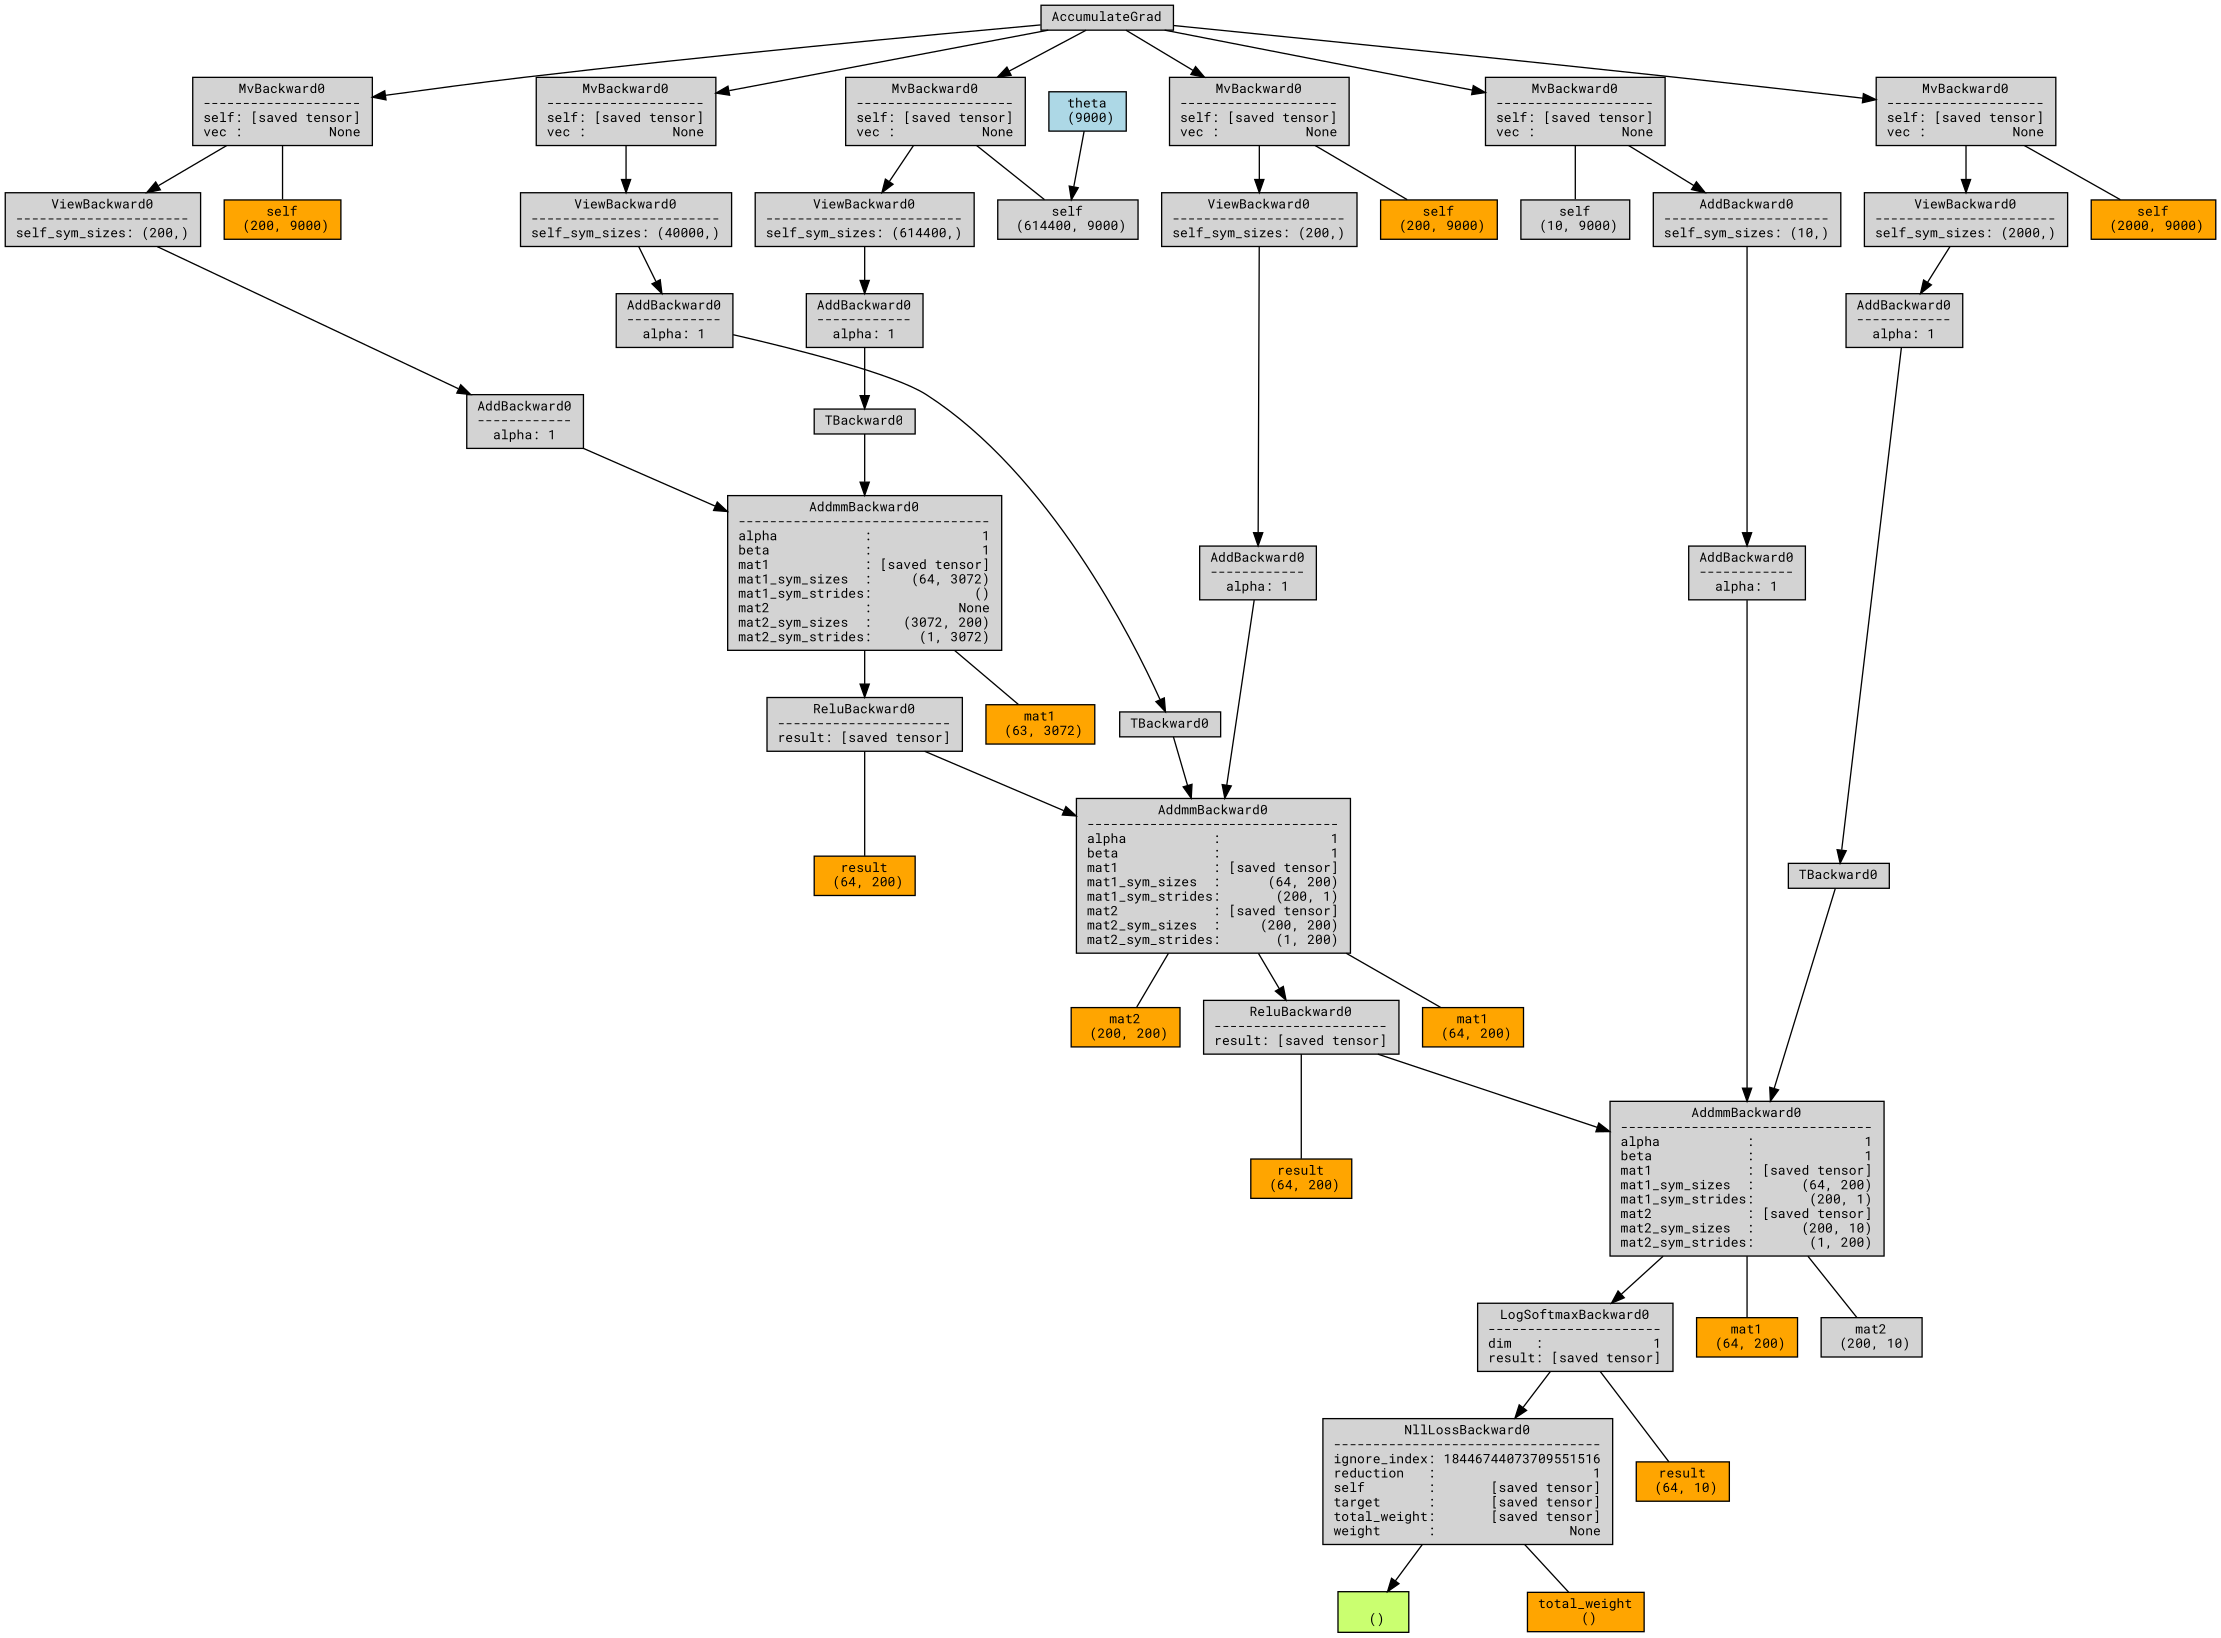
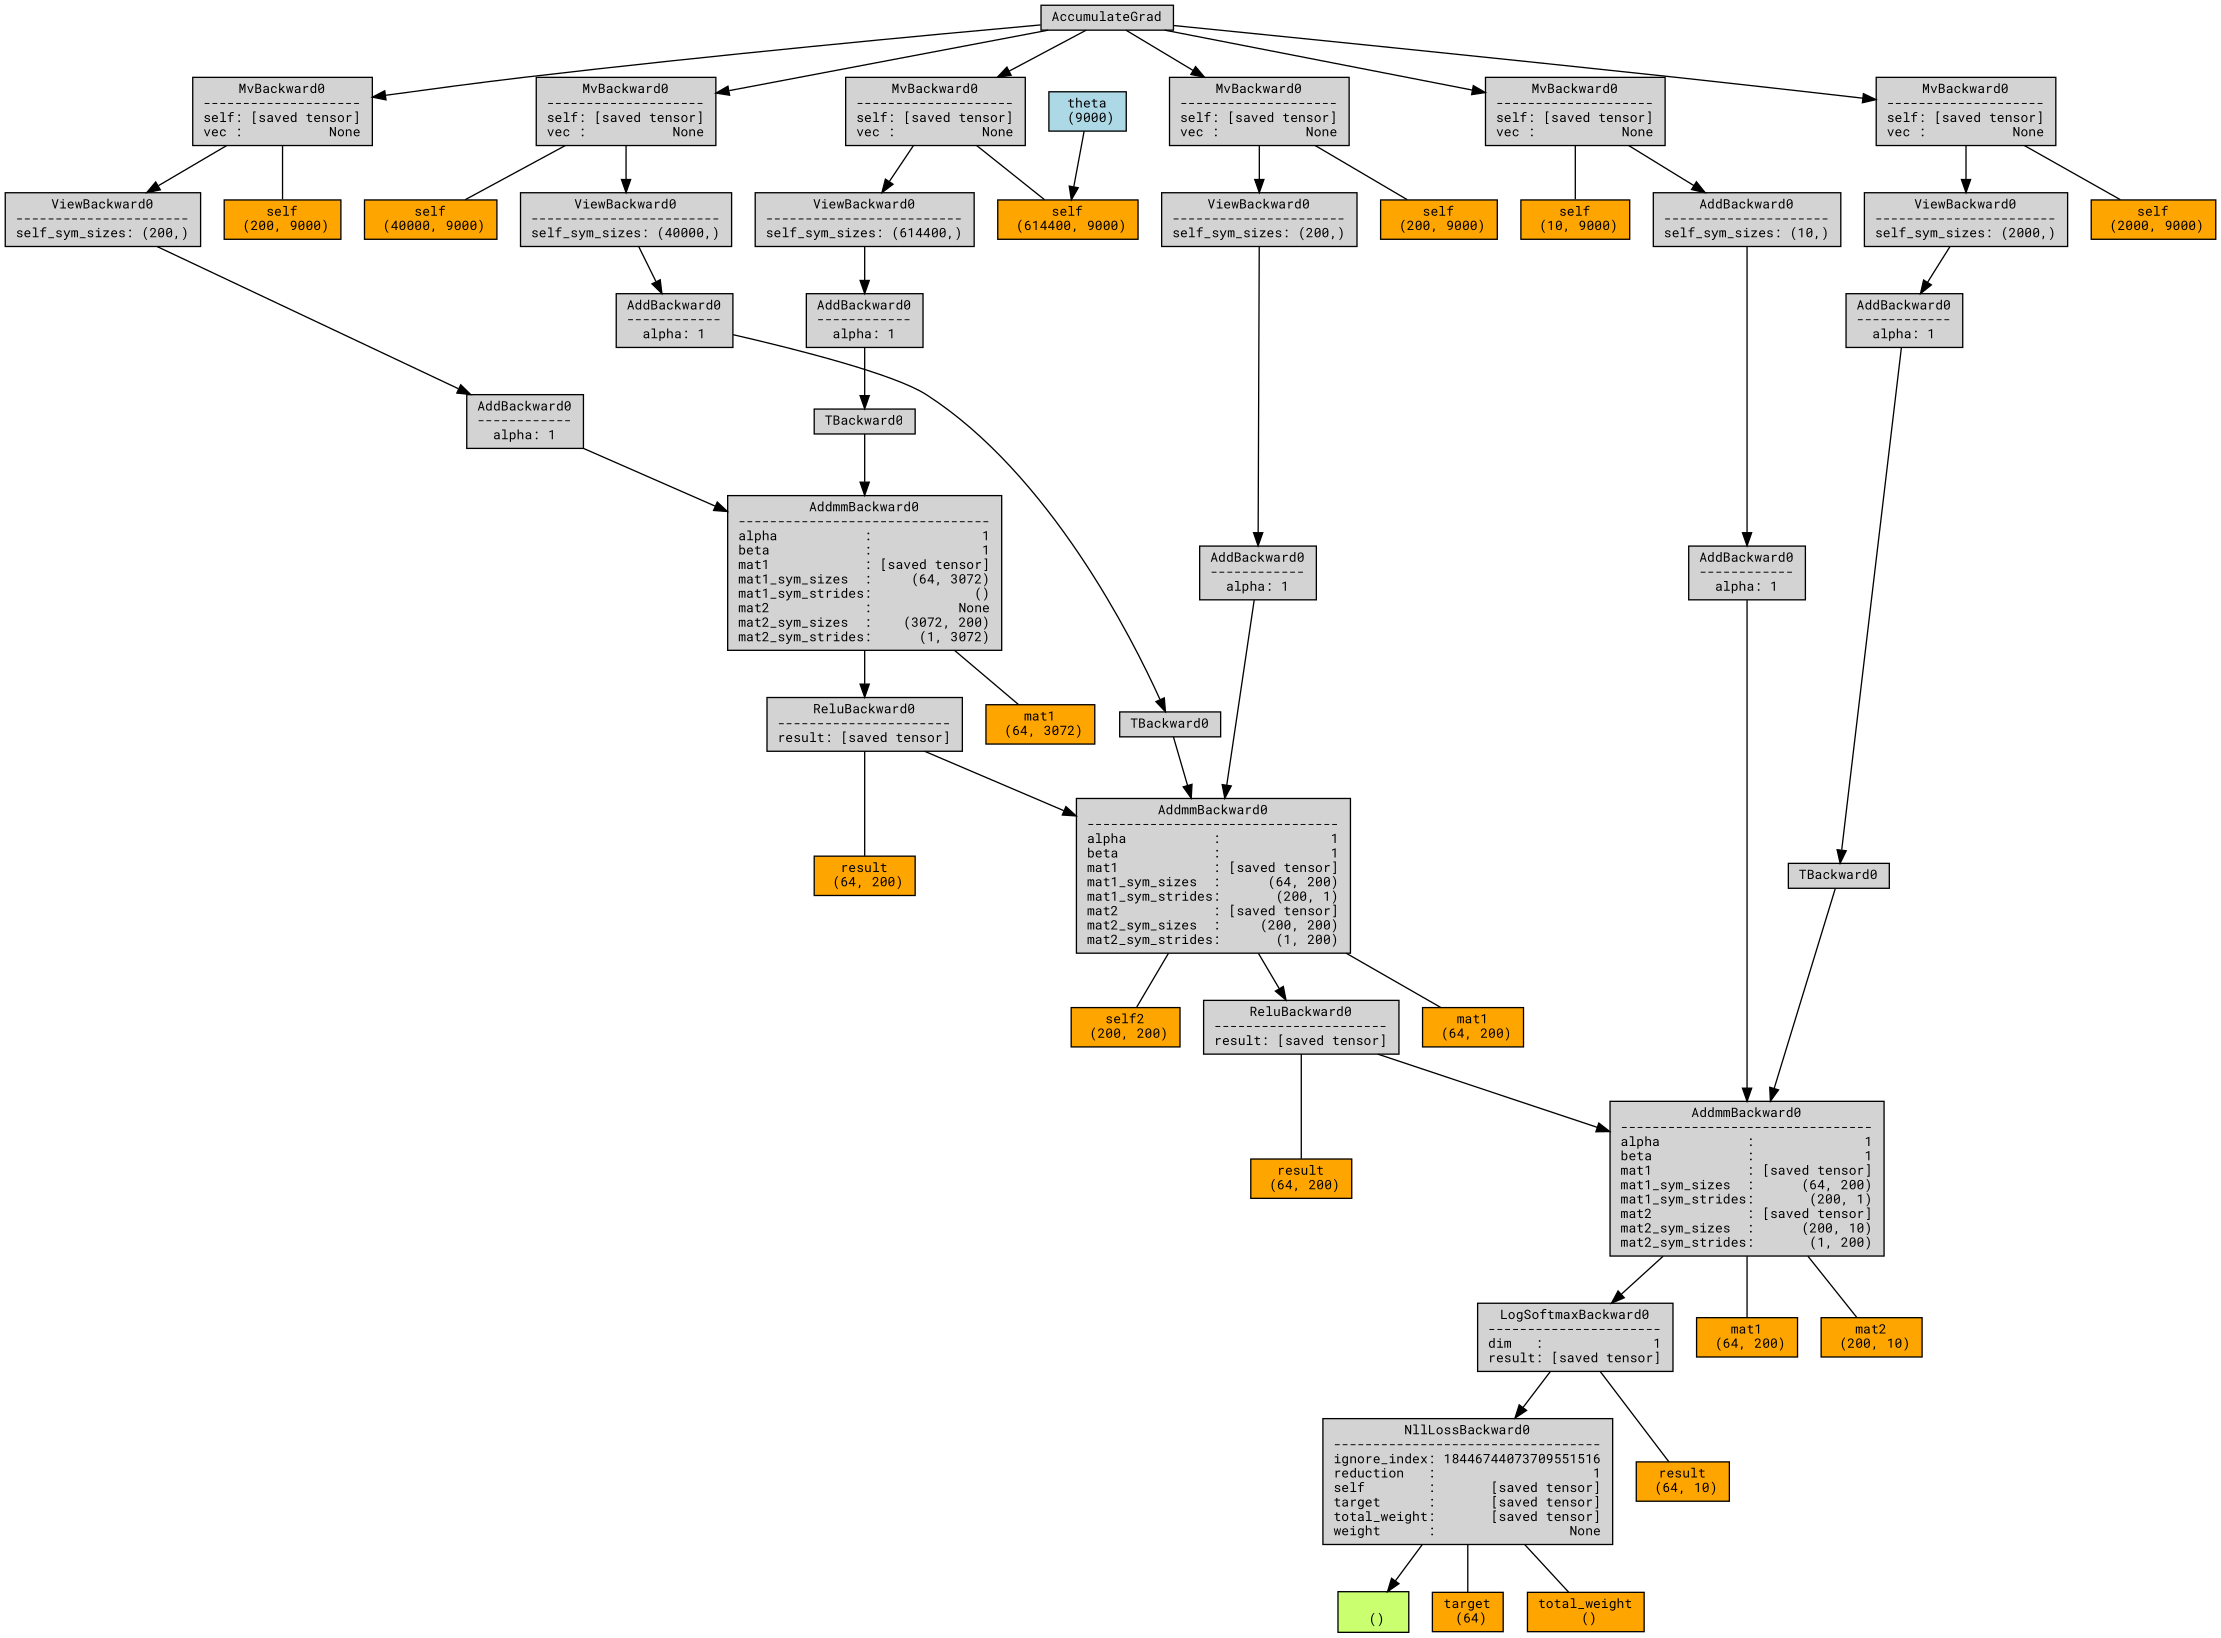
  digraph {
    fontname="Roboto Mono"
    node [align=left fontname="Roboto Mono" fontsize=10 ranksep=0.1 shape=box style=filled]
    edge [fontname="Roboto Mono"]
    n1 [fillcolor=darkolivegreen1 height=0.2 label="\n ()"]
    n2 [height=0.2 label="NllLossBackward0\n----------------------------------\nignore_index: 18446744073709551516\nreduction   :                    1\nself        :       [saved tensor]\ntarget      :       [saved tensor]\ntotal_weight:       [saved tensor]\nweight      :                 None"]
+   n3 [fillcolor=orange height=0.2 label="target\n (64)"]
    n4 [fillcolor=orange height=0.2 label="total_weight\n ()"]
    n5 [height=0.2 label="LogSoftmaxBackward0\n----------------------\ndim   :              1\nresult: [saved tensor]"]
    n6 [fillcolor=orange height=0.2 label="result\n (64, 10)"]
    n7 [height=0.2 label="AddmmBackward0\n--------------------------------\nalpha           :              1\nbeta            :              1\nmat1            : [saved tensor]\nmat1_sym_sizes  :      (64, 200)\nmat1_sym_strides:       (200, 1)\nmat2            : [saved tensor]\nmat2_sym_sizes  :      (200, 10)\nmat2_sym_strides:       (1, 200)"]
    n8 [fillcolor=orange height=0.2 label="mat1\n (64, 200)"]
-   n9 [fillcolor=lightgrey height=0.2 label="mat2\n (200, 10)"]
+   n9 [fillcolor=orange height=0.2 label="mat2\n (200, 10)"]
    n10 [height=0.2 label="AddBackward0\n------------\nalpha: 1"]
    n11 [height=0.2 label="AddBackward0\n---------------------\nself_sym_sizes: (10,)"]
    n12 [height=0.2 label="MvBackward0\n--------------------\nself: [saved tensor]\nvec :           None"]
-   n13 [fillcolor=lightgrey height=0.2 label="self\n (10, 9000)"]
+   n13 [fillcolor=orange height=0.2 label="self\n (10, 9000)"]
    n14 [height=0.2 label=AccumulateGrad]
    n15 [height=0.2 label="MvBackward0\n--------------------\nself: [saved tensor]\nvec :           None"]
    n16 [height=0.2 label="MvBackward0\n--------------------\nself: [saved tensor]\nvec :           None"]
    n17 [height=0.2 label="MvBackward0\n--------------------\nself: [saved tensor]\nvec :           None"]
    n18 [height=0.2 label="MvBackward0\n--------------------\nself: [saved tensor]\nvec :           None"]
    n19 [height=0.2 label="MvBackward0\n--------------------\nself: [saved tensor]\nvec :           None"]
    n20 [height=0.2 label="ViewBackward0\n----------------------\nself_sym_sizes: (200,)"]
    n21 [fillcolor=orange height=0.2 label="self\n (200, 9000)"]
    n22 [height=0.2 label="ViewBackward0\n----------------------\nself_sym_sizes: (200,)"]
    n23 [fillcolor=orange height=0.2 label="self\n (200, 9000)"]
    n24 [height=0.2 label="ViewBackward0\n-------------------------\nself_sym_sizes: (614400,)"]
-   n25 [fillcolor=lightgrey height=0.2 label="self\n (614400, 9000)"]
+   n25 [fillcolor=orange height=0.2 label="self\n (614400, 9000)"]
    n26 [height=0.2 label="ViewBackward0\n------------------------\nself_sym_sizes: (40000,)"]
+   n27 [fillcolor=orange height=0.2 label="self\n (40000, 9000)"]
    n28 [height=0.2 label="ViewBackward0\n-----------------------\nself_sym_sizes: (2000,)"]
    n29 [fillcolor=orange height=0.2 label="self\n (2000, 9000)"]
    n30 [fillcolor=lightblue height=0.2 label="theta\n (9000)"]
    n31 [height=0.2 label="ReluBackward0\n----------------------\nresult: [saved tensor]"]
    n32 [fillcolor=orange height=0.2 label="result\n (64, 200)"]
    n33 [height=0.2 label="AddmmBackward0\n--------------------------------\nalpha           :              1\nbeta            :              1\nmat1            : [saved tensor]\nmat1_sym_sizes  :      (64, 200)\nmat1_sym_strides:       (200, 1)\nmat2            : [saved tensor]\nmat2_sym_sizes  :     (200, 200)\nmat2_sym_strides:       (1, 200)"]
    n34 [fillcolor=orange height=0.2 label="mat1\n (64, 200)"]
-   n35 [fillcolor=orange height=0.2 label="mat2\n (200, 200)"]
+   n35 [fillcolor=orange height=0.2 label="self2\n (200, 200)"]
    n36 [height=0.2 label="AddBackward0\n------------\nalpha: 1"]
    n37 [height=0.2 label="ReluBackward0\n----------------------\nresult: [saved tensor]"]
    n38 [fillcolor=orange height=0.2 label="result\n (64, 200)"]
    n39 [height=0.2 label="AddmmBackward0\n--------------------------------\nalpha           :              1\nbeta            :              1\nmat1            : [saved tensor]\nmat1_sym_sizes  :     (64, 3072)\nmat1_sym_strides:             ()\nmat2            :           None\nmat2_sym_sizes  :    (3072, 200)\nmat2_sym_strides:      (1, 3072)"]
-   n40 [fillcolor=orange height=0.2 label="mat1\n (63, 3072)"]
+   n40 [fillcolor=orange height=0.2 label="mat1\n (64, 3072)"]
    n41 [height=0.2 label="AddBackward0\n------------\nalpha: 1"]
    n42 [height=0.2 label=TBackward0]
    n43 [height=0.2 label="AddBackward0\n------------\nalpha: 1"]
    n44 [height=0.2 label=TBackward0]
    n45 [height=0.2 label="AddBackward0\n------------\nalpha: 1"]
    n46 [height=0.2 label=TBackward0]
    n47 [height=0.2 label="AddBackward0\n------------\nalpha: 1"]
    n2 -> n1
+   n2 -> n3 [dir=none]
    n2 -> n4 [dir=none]
    n5 -> n2
    n5 -> n6 [dir=none]
    n7 -> n5
    n7 -> n8 [dir=none]
    n7 -> n9 [dir=none]
    n10 -> n7
    n11 -> n10
    n12 -> n11
    n12 -> n13 [dir=none]
    n14 -> n12
    n14 -> n15
    n14 -> n16
    n14 -> n17
    n14 -> n18
    n14 -> n19
    n15 -> n20
    n15 -> n21 [dir=none]
    n16 -> n22
    n16 -> n23 [dir=none]
    n17 -> n24
    n17 -> n25 [dir=none]
    n18 -> n26
+   n18 -> n27 [dir=none]
    n19 -> n28
    n19 -> n29 [dir=none]
    n20 -> n36
    n22 -> n41
    n24 -> n43
    n26 -> n45
    n28 -> n47
    n30 -> n25
    n31 -> n7
    n31 -> n32 [dir=none]
    n33 -> n31
    n33 -> n34 [dir=none]
    n33 -> n35 [dir=none]
    n36 -> n33
    n37 -> n33
    n37 -> n38 [dir=none]
    n39 -> n37
    n39 -> n40 [dir=none]
    n41 -> n39
    n42 -> n39
    n43 -> n42
    n44 -> n33
    n45 -> n44
    n46 -> n7
    n47 -> n46
  }
